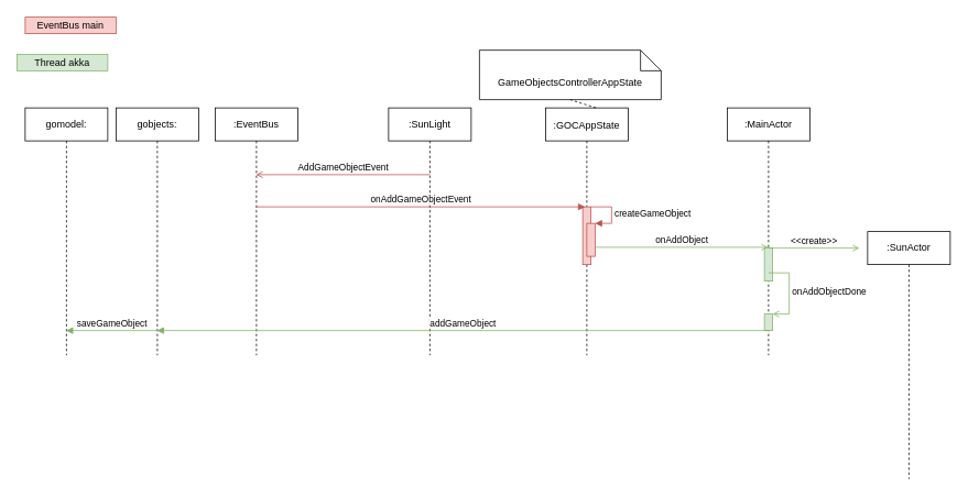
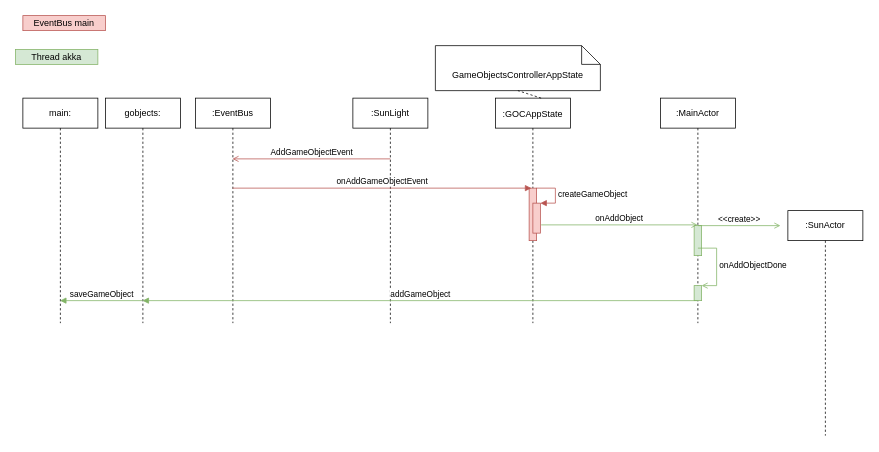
  <mxCell id="0" />
  <mxCell id="1" parent="0" />
  <mxCell id="2" value=":SunLight" style="shape=umlLifeline;perimeter=lifelinePerimeter;whiteSpace=wrap;html=1;container=1;collapsible=0;recursiveResize=0;outlineConnect=0;" parent="1" vertex="1"><mxGeometry x="470" y="130" width="100" height="300" as="geometry" /></mxCell>
  <mxCell id="3" value=":EventBus" style="shape=umlLifeline;perimeter=lifelinePerimeter;whiteSpace=wrap;html=1;container=1;collapsible=0;recursiveResize=0;outlineConnect=0;" parent="1" vertex="1"><mxGeometry x="260" y="130" width="100" height="300" as="geometry" /></mxCell>
  <mxCell id="4" value="AddGameObjectEvent" style="html=1;verticalAlign=bottom;endArrow=open;endFill=0;fillColor=#f8cecc;strokeColor=#b85450;" parent="1" edge="1"><mxGeometry width="80" relative="1" as="geometry"><mxPoint x="520" y="211" as="sourcePoint" /><mxPoint x="309.5" y="211" as="targetPoint" /></mxGeometry></mxCell>
  <mxCell id="5" value=":GOCAppState" style="shape=umlLifeline;perimeter=lifelinePerimeter;container=1;collapsible=0;recursiveResize=0;rounded=0;shadow=0;strokeWidth=1;" parent="1" vertex="1"><mxGeometry x="660" y="130" width="100" height="300" as="geometry" /></mxCell>
  <mxCell id="6" value="" style="html=1;points=[];perimeter=orthogonalPerimeter;fillColor=#f8cecc;strokeColor=#b85450;" parent="5" vertex="1"><mxGeometry x="45" y="120" width="10" height="70" as="geometry" /></mxCell>
  <mxCell id="7" value="GameObjectsControllerAppState" style="shape=note2;boundedLbl=1;whiteSpace=wrap;html=1;size=25;verticalAlign=top;align=center;" parent="1" vertex="1"><mxGeometry x="580" y="60" width="220" height="60" as="geometry" /></mxCell>
  <mxCell id="8" value="" style="endArrow=none;dashed=1;html=1;entryX=0.5;entryY=1;entryDx=0;entryDy=0;entryPerimeter=0;exitX=0.46;exitY=0;exitDx=0;exitDy=0;exitPerimeter=0;" parent="1" target="7" edge="1"><mxGeometry width="50" height="50" relative="1" as="geometry"><mxPoint x="721" y="130" as="sourcePoint" /><mxPoint x="825" y="400" as="targetPoint" /></mxGeometry></mxCell>
  <mxCell id="9" value="onAddGameObjectEvent" style="html=1;verticalAlign=bottom;endArrow=block;entryX=0.48;entryY=0.8;entryDx=0;entryDy=0;entryPerimeter=0;fillColor=#f8cecc;strokeColor=#b85450;" parent="1" edge="1"><mxGeometry width="80" relative="1" as="geometry"><mxPoint x="309.5" y="250" as="sourcePoint" /><mxPoint x="708" y="250" as="targetPoint" /></mxGeometry></mxCell>
  <mxCell id="10" value="" style="html=1;points=[];perimeter=orthogonalPerimeter;fillColor=#f8cecc;strokeColor=#b85450;" parent="1" vertex="1"><mxGeometry x="710" y="270" width="10" height="40" as="geometry" /></mxCell>
  <mxCell id="11" value="createGameObject" style="edgeStyle=orthogonalEdgeStyle;html=1;align=left;spacingLeft=2;endArrow=block;rounded=0;entryX=1;entryY=0;fillColor=#f8cecc;strokeColor=#b85450;" parent="1" target="10" edge="1"><mxGeometry relative="1" as="geometry"><mxPoint x="715" y="250" as="sourcePoint" /><Array as="points"><mxPoint x="740" y="250" /></Array></mxGeometry></mxCell>
  <mxCell id="12" value=":MainActor" style="shape=umlLifeline;perimeter=lifelinePerimeter;whiteSpace=wrap;html=1;container=1;collapsible=0;recursiveResize=0;outlineConnect=0;" parent="1" vertex="1"><mxGeometry x="880" y="130" width="100" height="300" as="geometry" /></mxCell>
  <mxCell id="13" value="" style="html=1;points=[];perimeter=orthogonalPerimeter;fillColor=#d5e8d4;strokeColor=#82b366;" parent="12" vertex="1"><mxGeometry x="45" y="170" width="10" height="40" as="geometry" /></mxCell>
  <mxCell id="14" value="" style="html=1;points=[];perimeter=orthogonalPerimeter;fillColor=#d5e8d4;strokeColor=#82b366;" parent="12" vertex="1"><mxGeometry x="45" y="250" width="10" height="20" as="geometry" /></mxCell>
  <mxCell id="15" value="onAddObjectDone" style="edgeStyle=orthogonalEdgeStyle;html=1;align=left;spacingLeft=2;endArrow=open;rounded=0;entryX=1;entryY=0;endFill=0;fillColor=#d5e8d4;strokeColor=#82b366;" parent="12" target="14" edge="1"><mxGeometry relative="1" as="geometry"><mxPoint x="50" y="200" as="sourcePoint" /><Array as="points"><mxPoint x="75" y="200" /><mxPoint x="75" y="250" /></Array></mxGeometry></mxCell>
  <mxCell id="16" value="onAddObject" style="html=1;verticalAlign=bottom;endArrow=open;exitX=1.1;exitY=0.725;exitDx=0;exitDy=0;exitPerimeter=0;endFill=0;fillColor=#d5e8d4;strokeColor=#82b366;" parent="1" source="10" target="12" edge="1"><mxGeometry width="80" relative="1" as="geometry"><mxPoint x="600" y="370" as="sourcePoint" /><mxPoint x="680" y="370" as="targetPoint" /></mxGeometry></mxCell>
  <mxCell id="17" value=":SunActor" style="shape=umlLifeline;perimeter=lifelinePerimeter;whiteSpace=wrap;html=1;container=1;collapsible=0;recursiveResize=0;outlineConnect=0;" parent="1" vertex="1"><mxGeometry x="1050" y="280" width="100" height="300" as="geometry" /></mxCell>
  <mxCell id="18" value="&amp;lt;&amp;lt;create&amp;gt;&amp;gt;" style="html=1;verticalAlign=bottom;endArrow=open;endFill=0;fillColor=#d5e8d4;strokeColor=#82b366;" parent="1" edge="1"><mxGeometry width="80" relative="1" as="geometry"><mxPoint x="930" y="300" as="sourcePoint" /><mxPoint x="1040" y="300" as="targetPoint" /></mxGeometry></mxCell>
  <mxCell id="19" value="gobjects:" style="shape=umlLifeline;perimeter=lifelinePerimeter;whiteSpace=wrap;html=1;container=1;collapsible=0;recursiveResize=0;outlineConnect=0;" parent="1" vertex="1"><mxGeometry x="140" y="130" width="100" height="300" as="geometry" /></mxCell>
  <mxCell id="20" value="addGameObject" style="html=1;verticalAlign=bottom;endArrow=block;fillColor=#d5e8d4;strokeColor=#82b366;" parent="1" edge="1"><mxGeometry width="80" relative="1" as="geometry"><mxPoint x="929.5" y="400" as="sourcePoint" /><mxPoint x="189.5" y="400" as="targetPoint" /></mxGeometry></mxCell>
  <mxCell id="21" value="EventBus main" style="rounded=0;whiteSpace=wrap;html=1;fillColor=#f8cecc;strokeColor=#b85450;" vertex="1" parent="1"><mxGeometry x="30" y="20" width="110" height="20" as="geometry" /></mxCell>
  <mxCell id="22" value="Thread akka" style="rounded=0;whiteSpace=wrap;html=1;fillColor=#d5e8d4;strokeColor=#82b366;" vertex="1" parent="1"><mxGeometry x="20" y="65" width="110" height="20" as="geometry" /></mxCell>
- <mxCell id="23" value="gomodel:" style="shape=umlLifeline;perimeter=lifelinePerimeter;whiteSpace=wrap;html=1;container=1;collapsible=0;recursiveResize=0;outlineConnect=0;" vertex="1" parent="1"><mxGeometry x="30" y="130" width="100" height="300" as="geometry" /></mxCell>
+ <mxCell id="23" value="main:" style="shape=umlLifeline;perimeter=lifelinePerimeter;whiteSpace=wrap;html=1;container=1;collapsible=0;recursiveResize=0;outlineConnect=0;" vertex="1" parent="1"><mxGeometry x="30" y="130" width="100" height="300" as="geometry" /></mxCell>
  <mxCell id="24" value="saveGameObject" style="html=1;verticalAlign=bottom;endArrow=block;fillColor=#d5e8d4;strokeColor=#82b366;" edge="1" parent="1"><mxGeometry width="80" relative="1" as="geometry"><mxPoint x="189.5" y="400" as="sourcePoint" /><mxPoint x="79.5" y="400" as="targetPoint" /></mxGeometry></mxCell>
